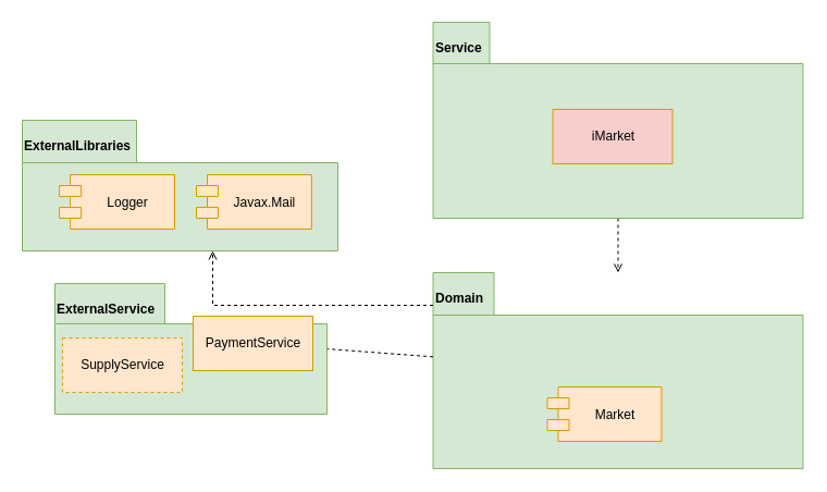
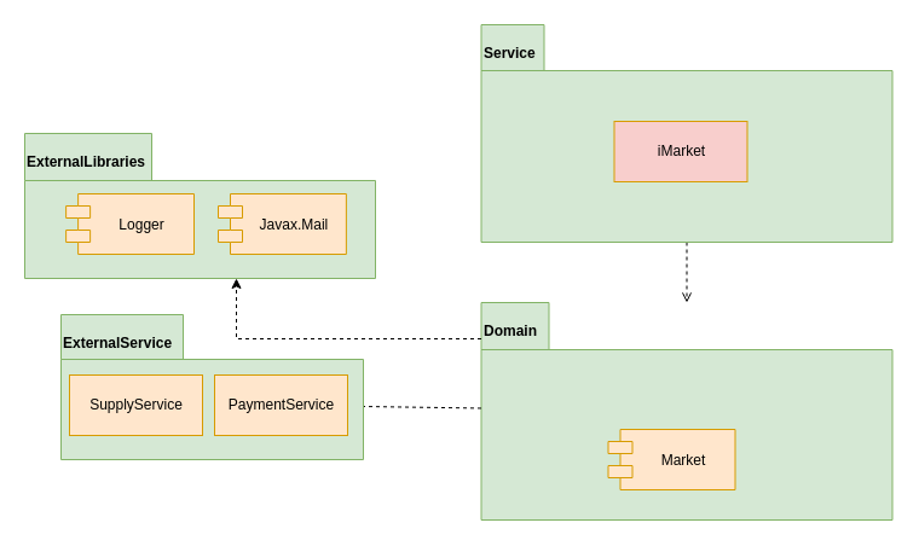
  <mxCell id="0" />
  <mxCell id="1" parent="0" />
  <mxCell id="2" value="Domain" style="shape=folder;fontStyle=1;spacingTop=10;tabWidth=56;tabHeight=39;tabPosition=left;html=1;align=left;verticalAlign=top;fillColor=#d5e8d4;strokeColor=#82b366;shadow=0;" parent="1" vertex="1"><mxGeometry x="397.5" y="250" width="340" height="180" as="geometry" /></mxCell>
  <mxCell id="3" style="edgeStyle=orthogonalEdgeStyle;rounded=0;orthogonalLoop=1;jettySize=auto;html=1;endArrow=open;endFill=0;dashed=1;" parent="1" source="4" target="2" edge="1"><mxGeometry relative="1" as="geometry"><Array as="points"><mxPoint x="568" y="250" /></Array></mxGeometry></mxCell>
  <mxCell id="4" value="Service" style="shape=folder;fontStyle=1;spacingTop=10;tabWidth=52;tabHeight=38;tabPosition=left;html=1;align=left;verticalAlign=top;fillColor=#d5e8d4;strokeColor=#82b366;" parent="1" vertex="1"><mxGeometry x="397.5" y="20" width="340" height="180" as="geometry" /></mxCell>
  <mxCell id="5" style="rounded=0;orthogonalLoop=1;jettySize=auto;html=1;dashed=1;endArrow=open;endFill=0;" parent="1" source="2" target="9" edge="1"><mxGeometry relative="1" as="geometry" /></mxCell>
  <mxCell id="6" value="Market" style="shape=module;align=left;spacingLeft=20;align=center;verticalAlign=middle;fillColor=#ffe6cc;strokeColor=#d79b00;" parent="1" vertex="1"><mxGeometry x="502.5" y="355" width="105" height="50" as="geometry" /></mxCell>
  <mxCell id="7" value="" style="group" parent="1" vertex="1" connectable="0"><mxGeometry x="50" y="260" width="250" height="120" as="geometry" /></mxCell>
  <mxCell id="8" value="ExternalService" style="shape=folder;fontStyle=1;spacingTop=10;tabWidth=101;tabHeight=37;tabPosition=left;html=1;align=left;verticalAlign=top;fillColor=#d5e8d4;strokeColor=#82b366;" parent="7" vertex="1"><mxGeometry width="250" height="120" as="geometry" /></mxCell>
- <mxCell id="9" value="PaymentService" style="html=1;fillColor=#ffe6cc;strokeColor=#d79b00;" parent="7" vertex="1"><mxGeometry x="127" y="30" width="110" height="50" as="geometry" /></mxCell>
- <mxCell id="10" value="SupplyService" style="html=1;fillColor=#ffe6cc;strokeColor=#d79b00;dashed=1;" parent="7" vertex="1"><mxGeometry x="7" y="50" width="110" height="50" as="geometry" /></mxCell>
+ <mxCell id="9" value="PaymentService" style="html=1;fillColor=#ffe6cc;strokeColor=#d79b00;" parent="7" vertex="1"><mxGeometry x="127" y="50" width="110" height="50" as="geometry" /></mxCell>
+ <mxCell id="10" value="SupplyService" style="html=1;fillColor=#ffe6cc;strokeColor=#d79b00;" parent="7" vertex="1"><mxGeometry x="7" y="50" width="110" height="50" as="geometry" /></mxCell>
  <mxCell id="11" value="iMarket" style="html=1;fillColor=#f8cecc;strokeColor=#d79b00;" parent="1" vertex="1"><mxGeometry x="507.5" y="100" width="110" height="50" as="geometry" /></mxCell>
  <mxCell id="12" value="" style="group" parent="1" vertex="1" connectable="0"><mxGeometry x="20" y="110" width="290" height="120" as="geometry" /></mxCell>
  <mxCell id="13" value="ExternalLibraries" style="shape=folder;fontStyle=1;spacingTop=10;tabWidth=105;tabHeight=39;tabPosition=left;html=1;align=left;verticalAlign=top;fillColor=#d5e8d4;strokeColor=#82b366;" parent="12" vertex="1"><mxGeometry width="290" height="120" as="geometry" /></mxCell>
  <mxCell id="14" value="Logger" style="shape=module;align=left;spacingLeft=20;align=center;verticalAlign=middle;fillColor=#ffe6cc;strokeColor=#d79b00;" parent="12" vertex="1"><mxGeometry x="34.12" y="50" width="105.88" height="50" as="geometry" /></mxCell>
  <mxCell id="15" value="Javax.Mail" style="shape=module;align=left;spacingLeft=20;align=center;verticalAlign=middle;fillColor=#ffe6cc;strokeColor=#d79b00;" parent="12" vertex="1"><mxGeometry x="160" y="50" width="105.88" height="50" as="geometry" /></mxCell>
- <mxCell id="16" style="edgeStyle=orthogonalEdgeStyle;rounded=0;orthogonalLoop=1;jettySize=auto;html=1;dashed=1;endArrow=open;" parent="1" source="2" target="13" edge="1"><mxGeometry relative="1" as="geometry"><mxPoint x="290" y="125" as="targetPoint" /><mxPoint x="407.5" y="125" as="sourcePoint" /><Array as="points"><mxPoint x="195" y="280" /></Array></mxGeometry></mxCell>
+ <mxCell id="16" style="edgeStyle=orthogonalEdgeStyle;rounded=0;orthogonalLoop=1;jettySize=auto;html=1;dashed=1;" parent="1" source="2" target="13" edge="1"><mxGeometry relative="1" as="geometry"><mxPoint x="290" y="125" as="targetPoint" /><mxPoint x="407.5" y="125" as="sourcePoint" /><Array as="points"><mxPoint x="195" y="280" /></Array></mxGeometry></mxCell>
